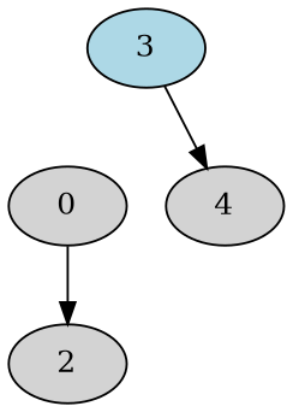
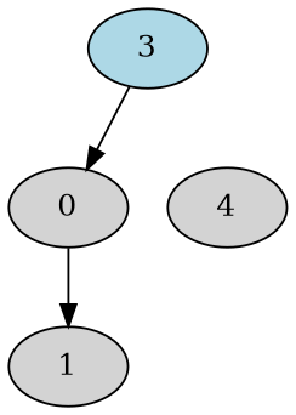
  digraph {
    node [fillcolor=lightgrey style=filled]
    edge [heightLimit=3 primaryType=sideStreet secondaryType=none village=Stuttgart weight=20]
    0
-   1 [label=2]
+   1
    3 [fillcolor=lightblue]
    4
    0 -> 1
-   3 -> 4
+   3 -> 0
  }
